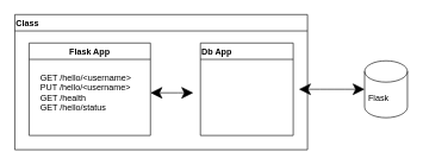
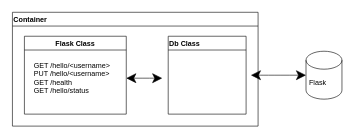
  <mxCell id="0" />
  <mxCell id="1" parent="0" />
- <mxCell id="2" value="Flask App" style="swimlane;hachureGap=4;pointerEvents=0;" vertex="1" parent="1"><mxGeometry x="40" y="60" width="170" height="130" as="geometry" /></mxCell>
+ <mxCell id="2" value="Flask Class" style="swimlane;hachureGap=4;pointerEvents=0;" vertex="1" parent="1"><mxGeometry x="40" y="60" width="170" height="130" as="geometry" /></mxCell>
  <mxCell id="3" value="GET /hello/&amp;lt;username&amp;gt;&lt;br&gt;PUT /hello/&amp;lt;username&amp;gt;&lt;br&gt;GET /health&lt;br&gt;GET /hello/status&lt;br&gt;" style="text;html=1;strokeColor=none;fillColor=none;align=left;verticalAlign=middle;whiteSpace=wrap;rounded=0;hachureGap=4;pointerEvents=0;labelPosition=center;verticalLabelPosition=middle;textDirection=ltr;" vertex="1" parent="2"><mxGeometry x="14" y="40" width="146" height="60" as="geometry" /></mxCell>
- <mxCell id="4" value="Class" style="swimlane;hachureGap=4;pointerEvents=0;align=left;" vertex="1" parent="1"><mxGeometry x="20" y="20" width="410" height="190" as="geometry" /></mxCell>
- <mxCell id="5" value="Db App" style="swimlane;hachureGap=4;pointerEvents=0;align=left;" vertex="1" parent="4"><mxGeometry x="260" y="40" width="130" height="130" as="geometry" /></mxCell>
+ <mxCell id="4" value="Container" style="swimlane;hachureGap=4;pointerEvents=0;align=left;" vertex="1" parent="1"><mxGeometry x="20" y="20" width="410" height="190" as="geometry" /></mxCell>
+ <mxCell id="5" value="Db Class" style="swimlane;hachureGap=4;pointerEvents=0;align=left;" vertex="1" parent="4"><mxGeometry x="260" y="40" width="130" height="130" as="geometry" /></mxCell>
  <mxCell id="6" style="edgeStyle=none;curved=1;rounded=0;orthogonalLoop=1;jettySize=auto;html=1;endArrow=classic;startSize=14;endSize=14;sourcePerimeterSpacing=8;targetPerimeterSpacing=8;startArrow=classic;startFill=1;endFill=1;" edge="1" parent="1"><mxGeometry relative="1" as="geometry"><mxPoint x="210" y="130" as="targetPoint" /><mxPoint x="270" y="130" as="sourcePoint" /></mxGeometry></mxCell>
  <mxCell id="7" value="&amp;nbsp;Flask" style="shape=cylinder3;whiteSpace=wrap;html=1;boundedLbl=1;backgroundOutline=1;size=15;hachureGap=4;pointerEvents=0;align=left;" vertex="1" parent="1"><mxGeometry x="510" y="85" width="60" height="80" as="geometry" /></mxCell>
  <mxCell id="8" style="edgeStyle=none;curved=1;rounded=0;orthogonalLoop=1;jettySize=auto;html=1;entryX=0;entryY=0.5;entryDx=0;entryDy=0;entryPerimeter=0;startArrow=classic;startFill=1;endArrow=classic;endFill=1;startSize=14;endSize=14;sourcePerimeterSpacing=8;targetPerimeterSpacing=8;" edge="1" parent="1" target="7"><mxGeometry relative="1" as="geometry"><mxPoint x="418" y="125" as="sourcePoint" /></mxGeometry></mxCell>
